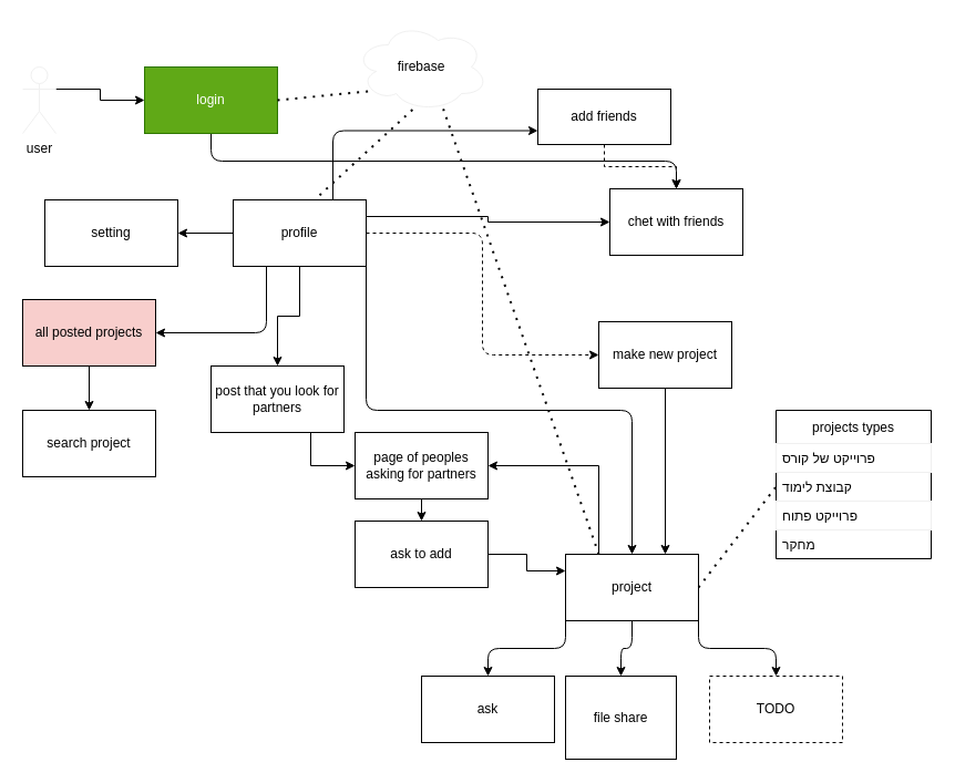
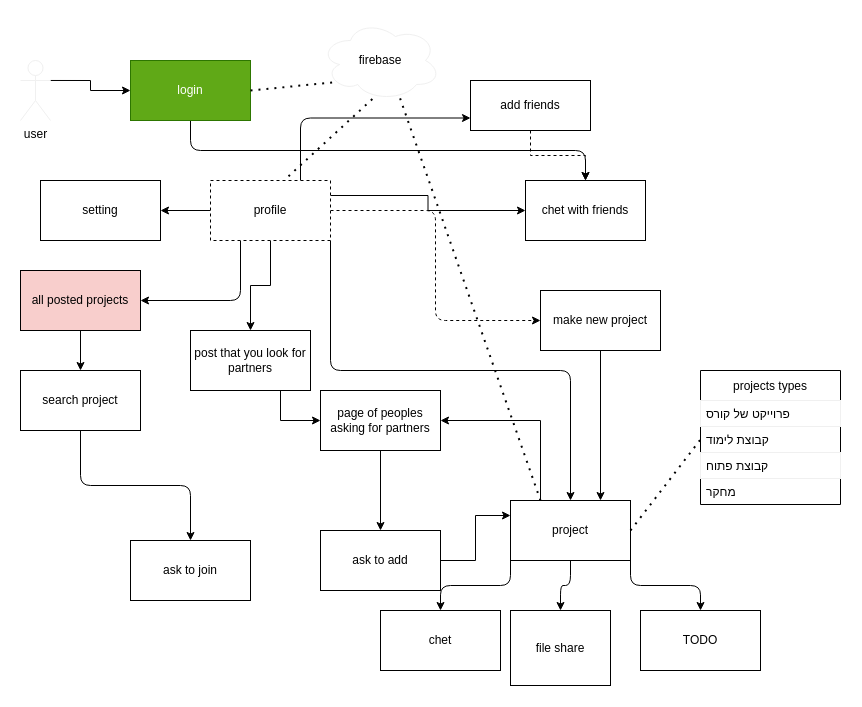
  <mxCell id="0" />
  <mxCell id="1" parent="0" />
  <mxCell id="2" style="edgeStyle=orthogonalEdgeStyle;orthogonalLoop=1;jettySize=auto;html=1;exitX=0.5;exitY=1;exitDx=0;exitDy=0;" edge="1" parent="1" source="3" target="30"><mxGeometry relative="1" as="geometry" /></mxCell>
  <mxCell id="3" value="login" style="whiteSpace=wrap;html=1;fillColor=#60a917;strokeColor=#2D7600;fontColor=#ffffff;" vertex="1" parent="1"><mxGeometry x="130" y="60" width="120" height="60" as="geometry" /></mxCell>
  <mxCell id="4" style="edgeStyle=orthogonalEdgeStyle;orthogonalLoop=1;jettySize=auto;html=1;exitX=0.75;exitY=0;exitDx=0;exitDy=0;entryX=0;entryY=0.75;entryDx=0;entryDy=0;" edge="1" parent="1" source="11" target="13"><mxGeometry relative="1" as="geometry" /></mxCell>
  <mxCell id="5" style="edgeStyle=orthogonalEdgeStyle;orthogonalLoop=1;jettySize=auto;html=1;exitX=1;exitY=0.5;exitDx=0;exitDy=0;entryX=0;entryY=0.5;entryDx=0;entryDy=0;dashed=1;" edge="1" parent="1" source="11" target="15"><mxGeometry relative="1" as="geometry" /></mxCell>
  <mxCell id="6" style="edgeStyle=orthogonalEdgeStyle;orthogonalLoop=1;jettySize=auto;html=1;exitX=1;exitY=1;exitDx=0;exitDy=0;entryX=0.5;entryY=0;entryDx=0;entryDy=0;" edge="1" parent="1" source="11" target="25"><mxGeometry relative="1" as="geometry" /></mxCell>
  <mxCell id="7" style="edgeStyle=orthogonalEdgeStyle;orthogonalLoop=1;jettySize=auto;html=1;exitX=0.25;exitY=1;exitDx=0;exitDy=0;entryX=1;entryY=0.5;entryDx=0;entryDy=0;" edge="1" parent="1" source="11" target="20"><mxGeometry relative="1" as="geometry" /></mxCell>
  <mxCell id="8" value="" style="edgeStyle=orthogonalEdgeStyle;orthogonalLoop=1;jettySize=auto;html=1;" edge="1" parent="1" source="11" target="18"><mxGeometry relative="1" as="geometry" /></mxCell>
  <mxCell id="9" style="edgeStyle=orthogonalEdgeStyle;rounded=0;orthogonalLoop=1;jettySize=auto;html=1;exitX=1;exitY=0.25;exitDx=0;exitDy=0;entryX=0;entryY=0.5;entryDx=0;entryDy=0;" edge="1" parent="1" source="11" target="30"><mxGeometry relative="1" as="geometry" /></mxCell>
  <mxCell id="10" style="edgeStyle=orthogonalEdgeStyle;rounded=0;orthogonalLoop=1;jettySize=auto;html=1;exitX=0.5;exitY=1;exitDx=0;exitDy=0;entryX=0.5;entryY=0;entryDx=0;entryDy=0;" edge="1" parent="1" source="11" target="32"><mxGeometry relative="1" as="geometry" /></mxCell>
- <mxCell id="11" value="profile" style="whiteSpace=wrap;html=1;" vertex="1" parent="1"><mxGeometry x="210" y="180" width="120" height="60" as="geometry" /></mxCell>
+ <mxCell id="11" value="profile" style="whiteSpace=wrap;html=1;dashed=1;" vertex="1" parent="1"><mxGeometry x="210" y="180" width="120" height="60" as="geometry" /></mxCell>
  <mxCell id="12" style="edgeStyle=orthogonalEdgeStyle;rounded=0;orthogonalLoop=1;jettySize=auto;html=1;exitX=0.5;exitY=1;exitDx=0;exitDy=0;entryX=0.5;entryY=0;entryDx=0;entryDy=0;dashed=1;" edge="1" parent="1" source="13" target="30"><mxGeometry relative="1" as="geometry" /></mxCell>
- <mxCell id="13" value="add friends" style="whiteSpace=wrap;html=1;" vertex="1" parent="1"><mxGeometry x="485" y="80" width="120" height="50" as="geometry" /></mxCell>
+ <mxCell id="13" value="add friends" style="whiteSpace=wrap;html=1;" vertex="1" parent="1"><mxGeometry x="470" y="80" width="120" height="50" as="geometry" /></mxCell>
  <mxCell id="14" style="edgeStyle=orthogonalEdgeStyle;orthogonalLoop=1;jettySize=auto;html=1;exitX=0.5;exitY=1;exitDx=0;exitDy=0;entryX=0.75;entryY=0;entryDx=0;entryDy=0;" edge="1" parent="1" source="15" target="25"><mxGeometry relative="1" as="geometry" /></mxCell>
  <mxCell id="15" value="make new project" style="whiteSpace=wrap;html=1;" vertex="1" parent="1"><mxGeometry x="540" y="290" width="120" height="60" as="geometry" /></mxCell>
+ <mxCell id="16" style="edgeStyle=orthogonalEdgeStyle;orthogonalLoop=1;jettySize=auto;html=1;exitX=0.5;exitY=1;exitDx=0;exitDy=0;" edge="1" parent="1" source="17" target="29"><mxGeometry relative="1" as="geometry" /></mxCell>
  <mxCell id="17" value="search project" style="whiteSpace=wrap;html=1;" vertex="1" parent="1"><mxGeometry x="20" y="370" width="120" height="60" as="geometry" /></mxCell>
  <mxCell id="18" value="setting" style="whiteSpace=wrap;html=1;" vertex="1" parent="1"><mxGeometry x="40" y="180" width="120" height="60" as="geometry" /></mxCell>
  <mxCell id="19" style="edgeStyle=orthogonalEdgeStyle;orthogonalLoop=1;jettySize=auto;html=1;exitX=0.5;exitY=1;exitDx=0;exitDy=0;entryX=0.5;entryY=0;entryDx=0;entryDy=0;" edge="1" parent="1" source="20" target="17"><mxGeometry relative="1" as="geometry"><mxPoint x="110" y="414" as="targetPoint" /></mxGeometry></mxCell>
  <mxCell id="20" value="all posted projects" style="whiteSpace=wrap;html=1;fillColor=#f8cecc;" vertex="1" parent="1"><mxGeometry x="20" y="270" width="120" height="60" as="geometry" /></mxCell>
  <mxCell id="21" style="edgeStyle=orthogonalEdgeStyle;orthogonalLoop=1;jettySize=auto;html=1;exitX=0;exitY=1;exitDx=0;exitDy=0;entryX=0.5;entryY=0;entryDx=0;entryDy=0;" edge="1" parent="1" source="25" target="26"><mxGeometry relative="1" as="geometry" /></mxCell>
  <mxCell id="22" style="edgeStyle=orthogonalEdgeStyle;orthogonalLoop=1;jettySize=auto;html=1;exitX=0.5;exitY=1;exitDx=0;exitDy=0;entryX=0.5;entryY=0;entryDx=0;entryDy=0;" edge="1" parent="1" source="25" target="27"><mxGeometry relative="1" as="geometry" /></mxCell>
  <mxCell id="23" style="edgeStyle=orthogonalEdgeStyle;orthogonalLoop=1;jettySize=auto;html=1;exitX=1;exitY=1;exitDx=0;exitDy=0;entryX=0.5;entryY=0;entryDx=0;entryDy=0;" edge="1" parent="1" source="25" target="28"><mxGeometry relative="1" as="geometry" /></mxCell>
  <mxCell id="24" style="edgeStyle=orthogonalEdgeStyle;rounded=0;orthogonalLoop=1;jettySize=auto;html=1;exitX=0.25;exitY=0;exitDx=0;exitDy=0;entryX=1;entryY=0.5;entryDx=0;entryDy=0;" edge="1" parent="1" source="25" target="34"><mxGeometry relative="1" as="geometry" /></mxCell>
  <mxCell id="25" value="project" style="whiteSpace=wrap;html=1;" vertex="1" parent="1"><mxGeometry x="510" y="500" width="120" height="60" as="geometry" /></mxCell>
- <mxCell id="26" value="ask" style="whiteSpace=wrap;html=1;" vertex="1" parent="1"><mxGeometry x="380" y="610" width="120" height="60" as="geometry" /></mxCell>
+ <mxCell id="26" value="chet" style="whiteSpace=wrap;html=1;" vertex="1" parent="1"><mxGeometry x="380" y="610" width="120" height="60" as="geometry" /></mxCell>
  <mxCell id="27" value="file share" style="whiteSpace=wrap;html=1;" vertex="1" parent="1"><mxGeometry x="510" y="610" width="100" height="75" as="geometry" /></mxCell>
- <mxCell id="28" value="TODO" style="whiteSpace=wrap;html=1;dashed=1;" vertex="1" parent="1"><mxGeometry x="640" y="610" width="120" height="60" as="geometry" /></mxCell>
- <mxCell id="30" value="chet with friends" style="rounded=0;whiteSpace=wrap;html=1;" vertex="1" parent="1"><mxGeometry x="550" y="170" width="120" height="60" as="geometry" /></mxCell>
+ <mxCell id="28" value="TODO" style="whiteSpace=wrap;html=1;" vertex="1" parent="1"><mxGeometry x="640" y="610" width="120" height="60" as="geometry" /></mxCell>
+ <mxCell id="29" value="ask to join" style="whiteSpace=wrap;html=1;" vertex="1" parent="1"><mxGeometry x="130" y="540" width="120" height="60" as="geometry" /></mxCell>
+ <mxCell id="30" value="chet with friends" style="rounded=0;whiteSpace=wrap;html=1;" vertex="1" parent="1"><mxGeometry x="525" y="180" width="120" height="60" as="geometry" /></mxCell>
  <mxCell id="31" style="edgeStyle=orthogonalEdgeStyle;rounded=0;orthogonalLoop=1;jettySize=auto;html=1;exitX=0.75;exitY=1;exitDx=0;exitDy=0;entryX=0;entryY=0.5;entryDx=0;entryDy=0;" edge="1" parent="1" source="32" target="34"><mxGeometry relative="1" as="geometry" /></mxCell>
  <mxCell id="32" value="post that you look for partners" style="rounded=0;whiteSpace=wrap;html=1;" vertex="1" parent="1"><mxGeometry x="190" y="330" width="120" height="60" as="geometry" /></mxCell>
  <mxCell id="33" style="edgeStyle=orthogonalEdgeStyle;rounded=0;orthogonalLoop=1;jettySize=auto;html=1;exitX=0.5;exitY=1;exitDx=0;exitDy=0;entryX=0.5;entryY=0;entryDx=0;entryDy=0;" edge="1" parent="1" source="34" target="36"><mxGeometry relative="1" as="geometry" /></mxCell>
  <mxCell id="34" value="page of peoples asking for partners" style="rounded=0;whiteSpace=wrap;html=1;" vertex="1" parent="1"><mxGeometry x="320" y="390" width="120" height="60" as="geometry" /></mxCell>
  <mxCell id="35" style="edgeStyle=orthogonalEdgeStyle;rounded=0;orthogonalLoop=1;jettySize=auto;html=1;exitX=1;exitY=0.5;exitDx=0;exitDy=0;entryX=0;entryY=0.25;entryDx=0;entryDy=0;" edge="1" parent="1" source="36" target="25"><mxGeometry relative="1" as="geometry" /></mxCell>
- <mxCell id="36" value="ask to add" style="rounded=0;whiteSpace=wrap;html=1;" vertex="1" parent="1"><mxGeometry x="320" y="470" width="120" height="60" as="geometry" /></mxCell>
+ <mxCell id="36" value="ask to add" style="rounded=0;whiteSpace=wrap;html=1;" vertex="1" parent="1"><mxGeometry x="320" y="530" width="120" height="60" as="geometry" /></mxCell>
  <mxCell id="37" value="projects types" style="swimlane;fontStyle=0;childLayout=stackLayout;horizontal=1;startSize=30;horizontalStack=0;resizeParent=1;resizeParentMax=0;resizeLast=0;collapsible=1;marginBottom=0;comic=0;noLabel=0;portConstraintRotation=0;" vertex="1" parent="1"><mxGeometry x="700" y="370" width="140" height="134" as="geometry" /></mxCell>
  <mxCell id="38" value="פרוייקט של קורס &#10;" style="text;fillColor=none;align=left;verticalAlign=top;spacingLeft=4;spacingRight=4;overflow=hidden;rotatable=0;points=[[0,0.5],[1,0.5]];portConstraint=eastwest;strokeColor=#f0f0f0;" vertex="1" parent="37"><mxGeometry y="30" width="140" height="26" as="geometry" /></mxCell>
  <mxCell id="39" value="קבוצת לימוד" style="text;strokeColor=none;fillColor=none;align=left;verticalAlign=top;spacingLeft=4;spacingRight=4;overflow=hidden;rotatable=0;points=[[0,0.5],[1,0.5]];portConstraint=eastwest;" vertex="1" parent="37"><mxGeometry y="56" width="140" height="26" as="geometry" /></mxCell>
- <mxCell id="40" value="פרוייקט פתוח" style="text;fillColor=none;align=left;verticalAlign=top;spacingLeft=4;spacingRight=4;overflow=hidden;rotatable=0;points=[[0,0.5],[1,0.5]];portConstraint=eastwest;strokeColor=#f0f0f0;" vertex="1" parent="37"><mxGeometry y="82" width="140" height="26" as="geometry" /></mxCell>
+ <mxCell id="40" value="קבוצת פתוח" style="text;fillColor=none;align=left;verticalAlign=top;spacingLeft=4;spacingRight=4;overflow=hidden;rotatable=0;points=[[0,0.5],[1,0.5]];portConstraint=eastwest;strokeColor=#f0f0f0;" vertex="1" parent="37"><mxGeometry y="82" width="140" height="26" as="geometry" /></mxCell>
  <mxCell id="41" value="מחקר" style="text;strokeColor=none;fillColor=none;align=left;verticalAlign=top;spacingLeft=4;spacingRight=4;overflow=hidden;rotatable=0;points=[[0,0.5],[1,0.5]];portConstraint=eastwest;" vertex="1" parent="37"><mxGeometry y="108" width="140" height="26" as="geometry" /></mxCell>
  <mxCell id="42" value="" style="endArrow=none;dashed=1;html=1;dashPattern=1 3;strokeWidth=2;entryX=0;entryY=0.5;entryDx=0;entryDy=0;exitX=1;exitY=0.5;exitDx=0;exitDy=0;" edge="1" parent="1" source="25" target="39"><mxGeometry width="50" height="50" relative="1" as="geometry"><mxPoint x="520" y="490" as="sourcePoint" /><mxPoint x="570" y="440" as="targetPoint" /></mxGeometry></mxCell>
  <mxCell id="43" style="edgeStyle=orthogonalEdgeStyle;rounded=0;orthogonalLoop=1;jettySize=auto;html=1;exitX=1;exitY=0.333;exitDx=0;exitDy=0;exitPerimeter=0;entryX=0;entryY=0.5;entryDx=0;entryDy=0;" edge="1" parent="1" source="44" target="3"><mxGeometry relative="1" as="geometry" /></mxCell>
  <mxCell id="44" value="user" style="shape=umlActor;verticalLabelPosition=bottom;verticalAlign=top;html=1;outlineConnect=0;strokeColor=#f0f0f0;" vertex="1" parent="1"><mxGeometry x="20" y="60" width="30" height="60" as="geometry" /></mxCell>
  <mxCell id="45" value="firebase" style="ellipse;shape=cloud;whiteSpace=wrap;html=1;strokeColor=#f0f0f0;" vertex="1" parent="1"><mxGeometry x="320" y="20" width="120" height="80" as="geometry" /></mxCell>
  <mxCell id="46" value="" style="endArrow=none;dashed=1;html=1;dashPattern=1 3;strokeWidth=2;entryX=0.13;entryY=0.77;entryDx=0;entryDy=0;entryPerimeter=0;exitX=1;exitY=0.5;exitDx=0;exitDy=0;" edge="1" parent="1" source="3" target="45"><mxGeometry width="50" height="50" relative="1" as="geometry"><mxPoint x="280" y="130" as="sourcePoint" /><mxPoint x="347.2" y="74" as="targetPoint" /></mxGeometry></mxCell>
  <mxCell id="47" value="" style="endArrow=none;dashed=1;html=1;dashPattern=1 3;strokeWidth=2;entryX=0.45;entryY=0.957;entryDx=0;entryDy=0;entryPerimeter=0;exitX=0.65;exitY=-0.07;exitDx=0;exitDy=0;exitPerimeter=0;" edge="1" parent="1" source="11" target="45"><mxGeometry width="50" height="50" relative="1" as="geometry"><mxPoint x="260" y="100" as="sourcePoint" /><mxPoint x="376" y="86" as="targetPoint" /></mxGeometry></mxCell>
  <mxCell id="48" value="" style="endArrow=none;dashed=1;html=1;dashPattern=1 3;strokeWidth=2;entryX=0.654;entryY=0.933;entryDx=0;entryDy=0;entryPerimeter=0;exitX=0.25;exitY=0;exitDx=0;exitDy=0;" edge="1" parent="1" source="25" target="45"><mxGeometry width="50" height="50" relative="1" as="geometry"><mxPoint x="270" y="110" as="sourcePoint" /><mxPoint x="406" y="74" as="targetPoint" /></mxGeometry></mxCell>
